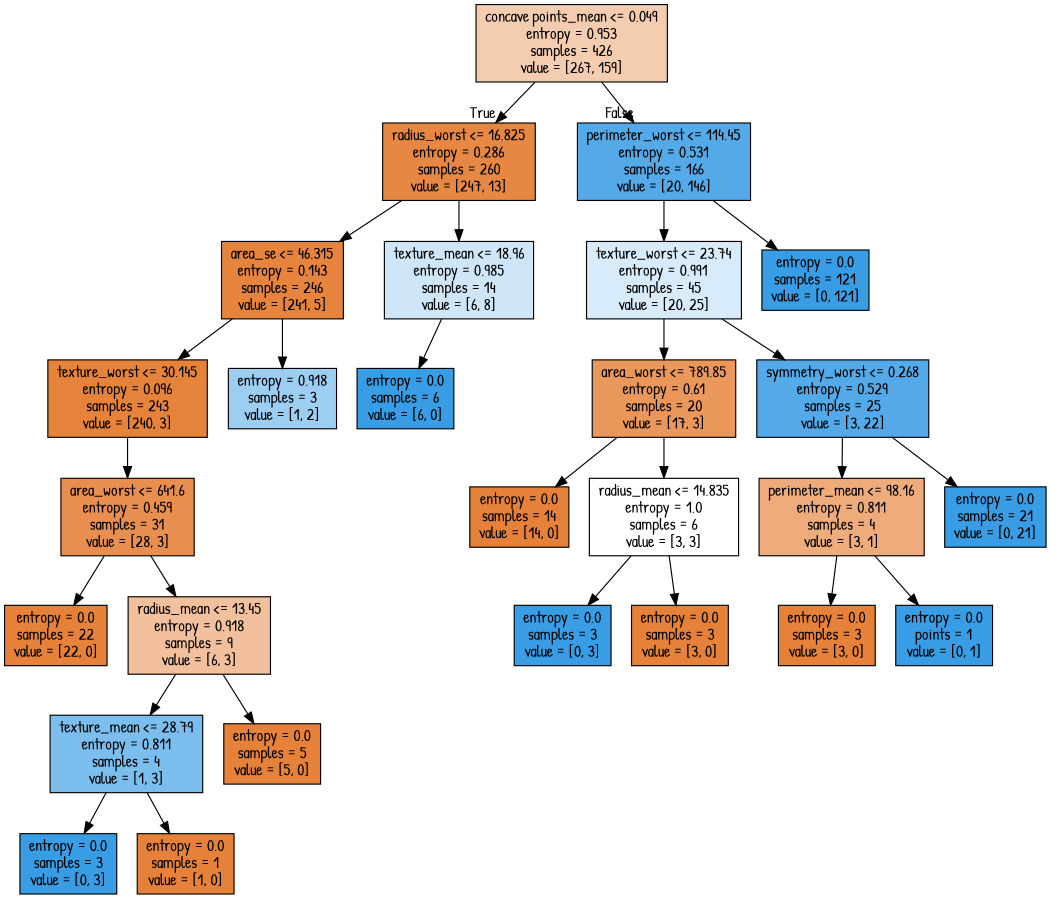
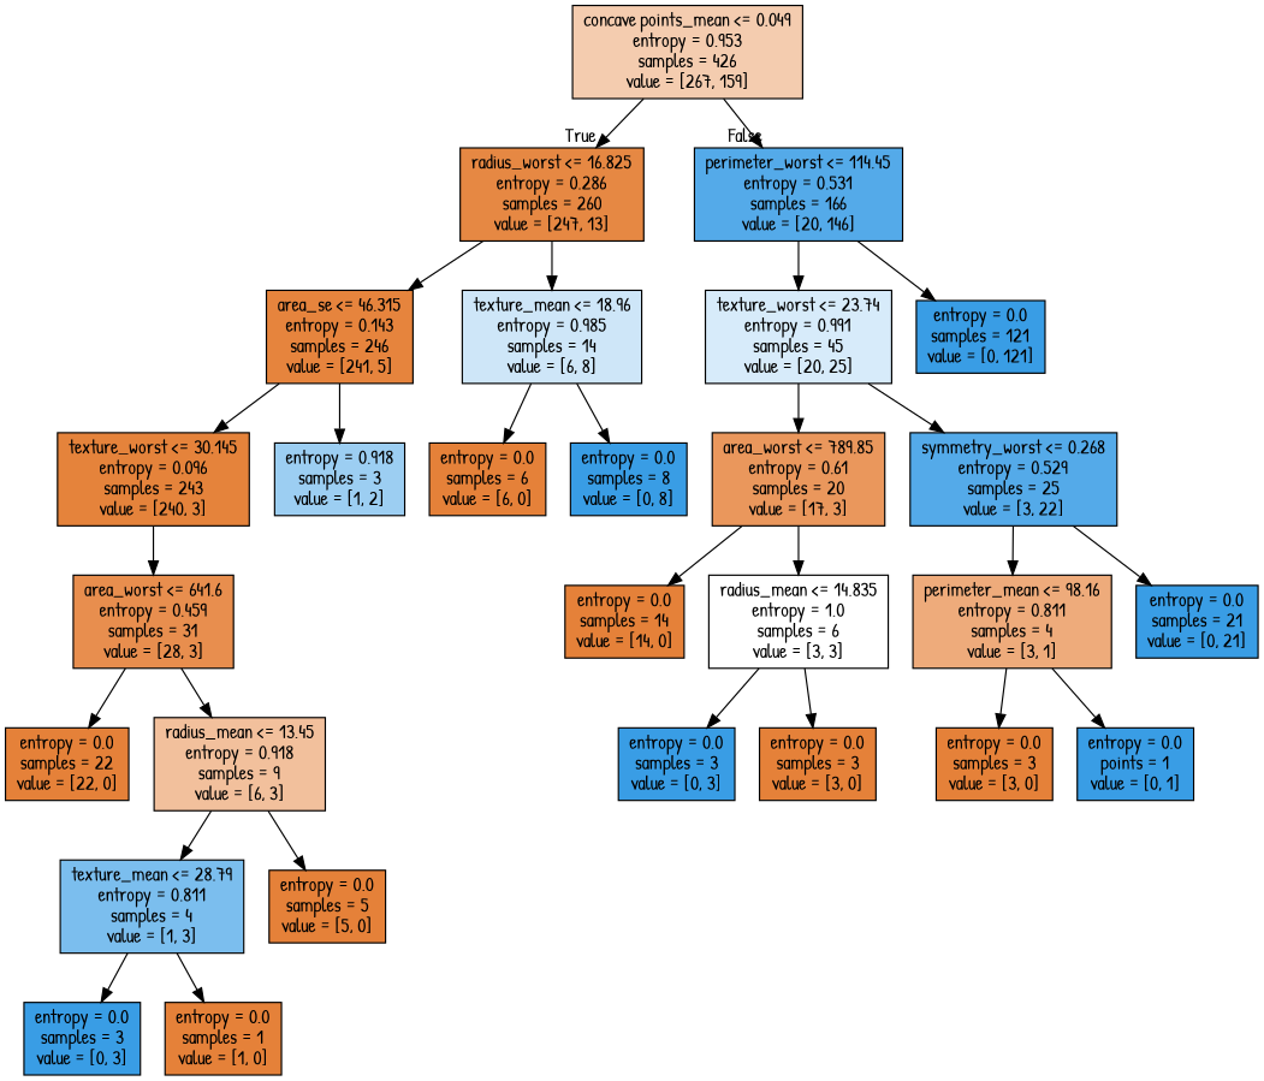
  digraph {
    fontname="Patrick Hand"
    node [color=black fillcolor="#e58139" fontname="Patrick Hand" shape=box style=filled]
    edge [fontname="Patrick Hand"]
    n1 [fillcolor="#f4ccaf" label="concave points_mean <= 0.049\nentropy = 0.953\nsamples = 426\nvalue = [267, 159]"]
    n2 [fillcolor="#e68843" label="radius_worst <= 16.825\nentropy = 0.286\nsamples = 260\nvalue = [247, 13]"]
    n3 [fillcolor="#54aae9" label="perimeter_worst <= 114.45\nentropy = 0.531\nsamples = 166\nvalue = [20, 146]"]
    n4 [fillcolor="#e6843d" label="area_se <= 46.315\nentropy = 0.143\nsamples = 246\nvalue = [241, 5]"]
    n5 [fillcolor="#cee6f8" label="texture_mean <= 18.96\nentropy = 0.985\nsamples = 14\nvalue = [6, 8]"]
    n6 [fillcolor="#d7ebfa" label="texture_worst <= 23.74\nentropy = 0.991\nsamples = 45\nvalue = [20, 25]"]
    n7 [fillcolor="#399de5" label="entropy = 0.0\nsamples = 121\nvalue = [0, 121]"]
    n8 [fillcolor="#e5833b" label="texture_worst <= 30.145\nentropy = 0.096\nsamples = 243\nvalue = [240, 3]"]
    n9 [fillcolor="#9ccef2" label="entropy = 0.918\nsamples = 3\nvalue = [1, 2]"]
-   n10 [fillcolor="#399de5" label="entropy = 0.0\nsamples = 6\nvalue = [6, 0]"]
+   n10 [label="entropy = 0.0\nsamples = 6\nvalue = [6, 0]"]
+   n11 [fillcolor="#399de5" label="entropy = 0.0\nsamples = 8\nvalue = [0, 8]"]
    n12 [fillcolor="#e88e4e" label="area_worst <= 641.6\nentropy = 0.459\nsamples = 31\nvalue = [28, 3]"]
    n13 [label="entropy = 0.0\nsamples = 22\nvalue = [22, 0]"]
    n14 [fillcolor="#f2c09c" label="radius_mean <= 13.45\nentropy = 0.918\nsamples = 9\nvalue = [6, 3]"]
    n15 [fillcolor="#7bbeee" label="texture_mean <= 28.79\nentropy = 0.811\nsamples = 4\nvalue = [1, 3]"]
    n16 [label="entropy = 0.0\nsamples = 5\nvalue = [5, 0]"]
    n17 [fillcolor="#399de5" label="entropy = 0.0\nsamples = 3\nvalue = [0, 3]"]
    n18 [label="entropy = 0.0\nsamples = 1\nvalue = [1, 0]"]
    n19 [fillcolor="#ea975c" label="area_worst <= 789.85\nentropy = 0.61\nsamples = 20\nvalue = [17, 3]"]
    n20 [fillcolor="#54aae9" label="symmetry_worst <= 0.268\nentropy = 0.529\nsamples = 25\nvalue = [3, 22]"]
    n21 [label="entropy = 0.0\nsamples = 14\nvalue = [14, 0]"]
    n22 [fillcolor="#ffffff" label="radius_mean <= 14.835\nentropy = 1.0\nsamples = 6\nvalue = [3, 3]"]
    n23 [fillcolor="#eeab7b" label="perimeter_mean <= 98.16\nentropy = 0.811\nsamples = 4\nvalue = [3, 1]"]
    n24 [fillcolor="#399de5" label="entropy = 0.0\nsamples = 21\nvalue = [0, 21]"]
    n25 [fillcolor="#399de5" label="entropy = 0.0\nsamples = 3\nvalue = [0, 3]"]
    n26 [label="entropy = 0.0\nsamples = 3\nvalue = [3, 0]"]
    n27 [label="entropy = 0.0\nsamples = 3\nvalue = [3, 0]"]
    n28 [fillcolor="#399de5" label="entropy = 0.0\npoints = 1\nvalue = [0, 1]"]
    n1 -> n2 [headlabel=True labelangle=45 labeldistance=2.5]
    n1 -> n3 [headlabel=False labelangle=-45 labeldistance=2.5]
    n2 -> n4
    n2 -> n5
    n3 -> n6
    n3 -> n7
    n4 -> n8
    n4 -> n9
    n5 -> n10
+   n5 -> n11
    n6 -> n19
    n6 -> n20
    n8 -> n12
    n12 -> n13
    n12 -> n14
    n14 -> n15
    n14 -> n16
    n15 -> n17
    n15 -> n18
    n19 -> n21
    n19 -> n22
    n20 -> n23
    n20 -> n24
    n22 -> n25
    n22 -> n26
    n23 -> n27
    n23 -> n28
  }
